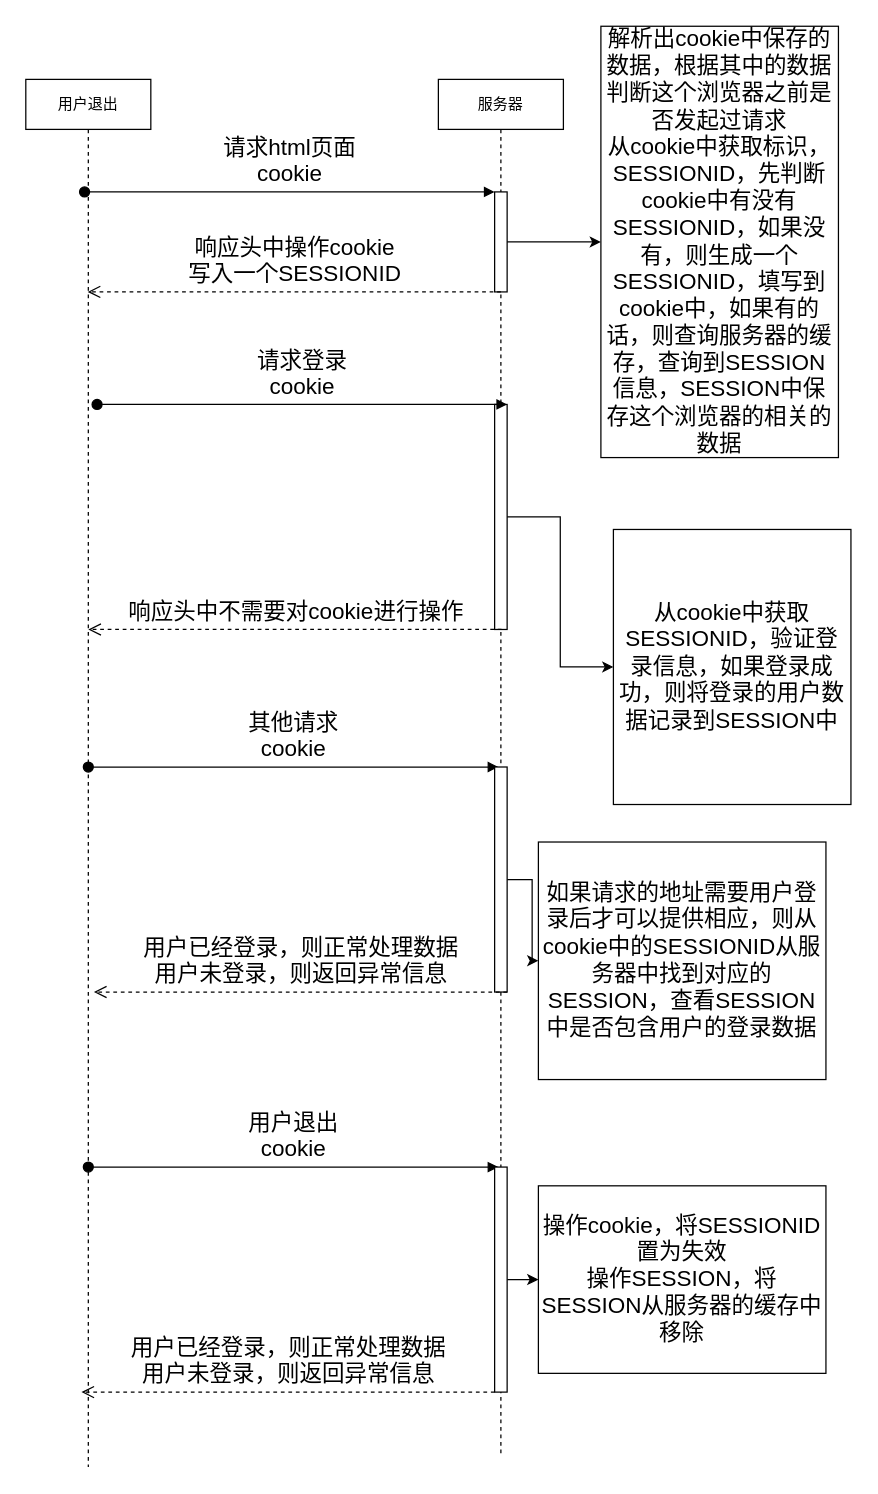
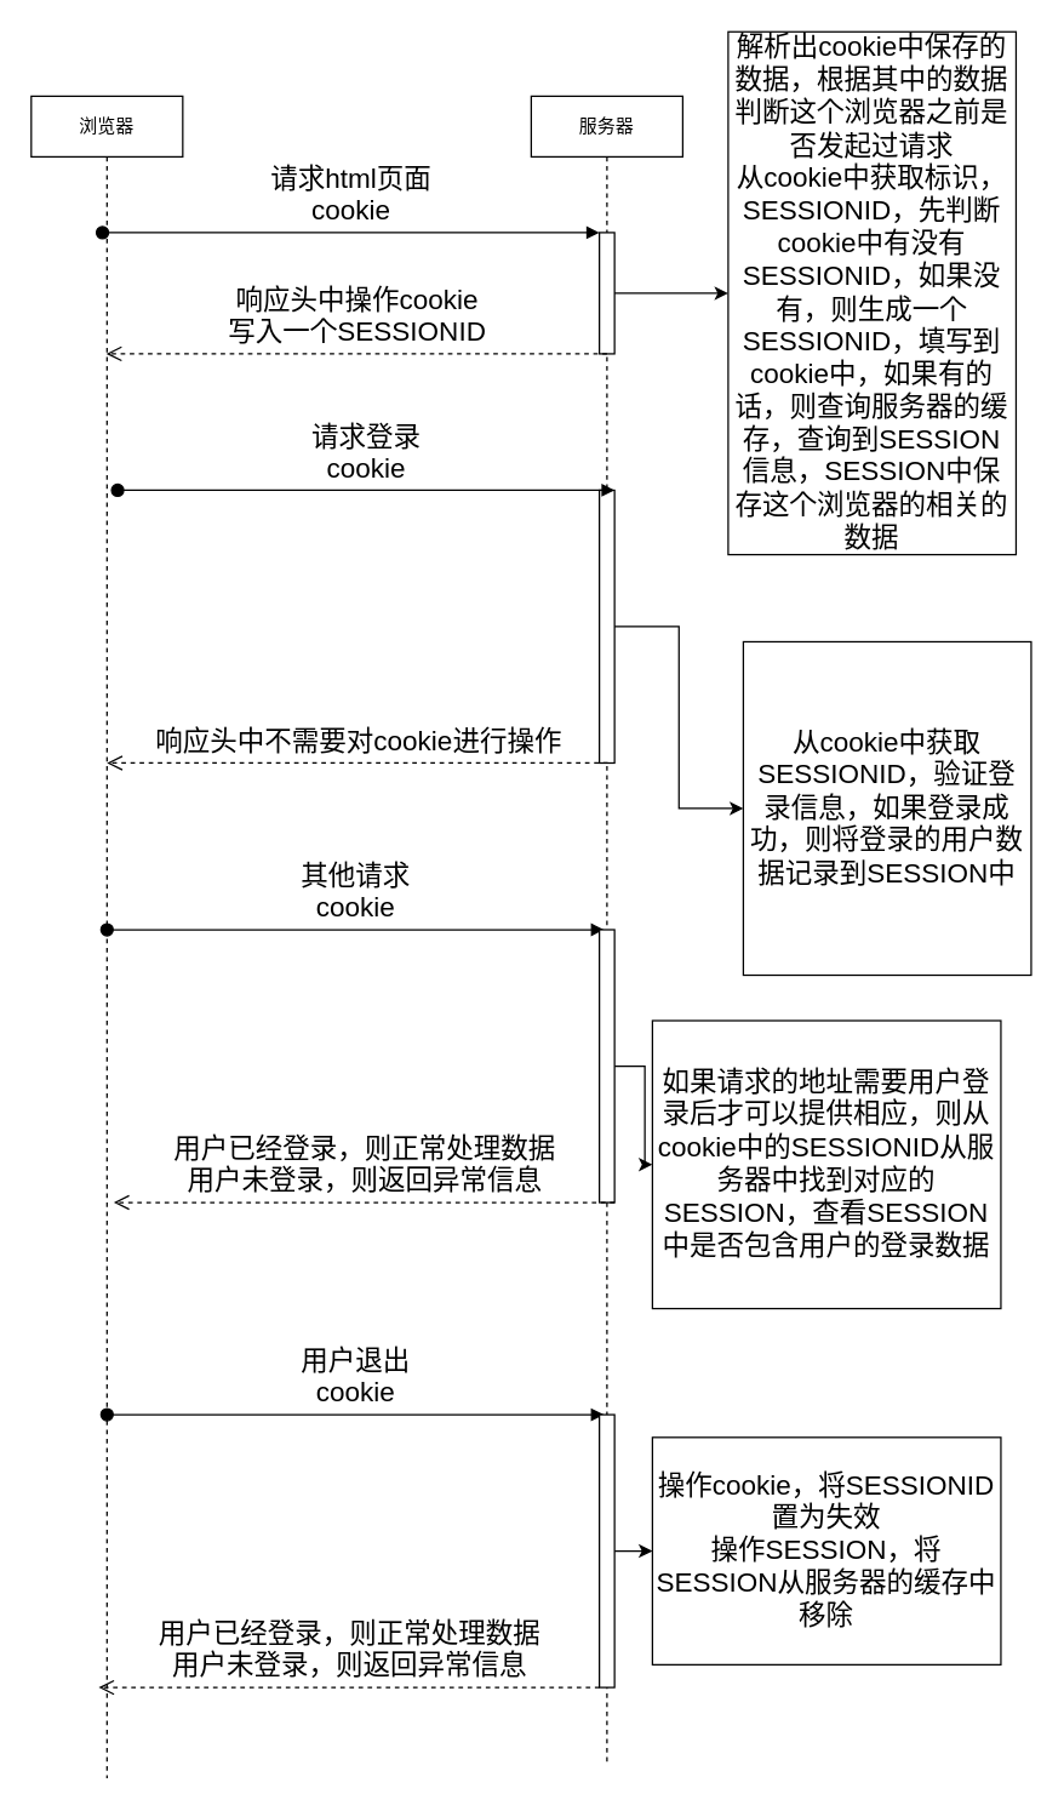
  <mxCell id="0" />
  <mxCell id="1" parent="0" />
- <mxCell id="2" value="用户退出" style="shape=umlLifeline;perimeter=lifelinePerimeter;whiteSpace=wrap;html=1;container=1;collapsible=0;recursiveResize=0;outlineConnect=0;" vertex="1" parent="1"><mxGeometry x="20" y="63" width="100" height="1110" as="geometry" /></mxCell>
+ <mxCell id="2" value="浏览器" style="shape=umlLifeline;perimeter=lifelinePerimeter;whiteSpace=wrap;html=1;container=1;collapsible=0;recursiveResize=0;outlineConnect=0;" vertex="1" parent="1"><mxGeometry x="20" y="63" width="100" height="1110" as="geometry" /></mxCell>
  <mxCell id="3" value="服务器" style="shape=umlLifeline;perimeter=lifelinePerimeter;whiteSpace=wrap;html=1;container=1;collapsible=0;recursiveResize=0;outlineConnect=0;" vertex="1" parent="1"><mxGeometry x="350" y="63" width="100" height="1100" as="geometry" /></mxCell>
  <mxCell id="4" value="" style="html=1;points=[];perimeter=orthogonalPerimeter;" vertex="1" parent="3"><mxGeometry x="45" y="90" width="10" height="80" as="geometry" /></mxCell>
  <mxCell id="5" value="" style="html=1;points=[];perimeter=orthogonalPerimeter;" vertex="1" parent="3"><mxGeometry x="45" y="260" width="10" height="180" as="geometry" /></mxCell>
  <mxCell id="6" value="&lt;font style=&quot;font-size: 18px&quot;&gt;用户退出&lt;br&gt;cookie&lt;br&gt;&lt;/font&gt;" style="html=1;verticalAlign=bottom;startArrow=oval;endArrow=block;startSize=8;" edge="1" parent="3"><mxGeometry relative="1" as="geometry"><mxPoint x="-280" y="870" as="sourcePoint" /><mxPoint x="48" y="870" as="targetPoint" /></mxGeometry></mxCell>
  <mxCell id="7" value="" style="edgeStyle=orthogonalEdgeStyle;rounded=0;orthogonalLoop=1;jettySize=auto;html=1;" edge="1" parent="3" source="8" target="9"><mxGeometry relative="1" as="geometry" /></mxCell>
  <mxCell id="8" value="" style="html=1;points=[];perimeter=orthogonalPerimeter;" vertex="1" parent="3"><mxGeometry x="45" y="870" width="10" height="180" as="geometry" /></mxCell>
  <mxCell id="9" value="&lt;font style=&quot;font-size: 18px&quot;&gt;操作cookie，将SESSIONID置为失效&lt;br&gt;操作SESSION，将SESSION从服务器的缓存中移除&lt;/font&gt;" style="whiteSpace=wrap;html=1;" vertex="1" parent="3"><mxGeometry x="80" y="885" width="230" height="150" as="geometry" /></mxCell>
  <mxCell id="10" value="&lt;font style=&quot;font-size: 18px&quot;&gt;请求html页面&lt;br&gt;cookie&lt;br&gt;&lt;/font&gt;" style="html=1;verticalAlign=bottom;startArrow=oval;endArrow=block;startSize=8;" edge="1" target="4" parent="1"><mxGeometry relative="1" as="geometry"><mxPoint x="67" y="153" as="sourcePoint" /></mxGeometry></mxCell>
  <mxCell id="11" value="&lt;span style=&quot;font-size: 18px&quot;&gt;响应头中操作cookie&lt;br&gt;写入一个SESSIONID&lt;br&gt;&lt;/span&gt;" style="html=1;verticalAlign=bottom;endArrow=open;dashed=1;endSize=8;" edge="1" parent="1" target="2"><mxGeometry relative="1" as="geometry"><mxPoint x="400" y="233" as="sourcePoint" /><mxPoint x="320" y="233" as="targetPoint" /></mxGeometry></mxCell>
  <mxCell id="12" value="&lt;font style=&quot;font-size: 18px&quot;&gt;解析出cookie中保存的数据，根据其中的数据判断这个浏览器之前是否发起过请求&lt;br&gt;从cookie中获取标识，SESSIONID，先判断cookie中有没有SESSIONID，如果没有，则生成一个SESSIONID，填写到cookie中，如果有的话，则查询服务器的缓存，查询到SESSION信息，SESSION中保存这个浏览器的相关的数据&lt;br&gt;&lt;/font&gt;" style="whiteSpace=wrap;html=1;" vertex="1" parent="1"><mxGeometry x="480" y="20.5" width="190" height="345" as="geometry" /></mxCell>
  <mxCell id="13" value="" style="edgeStyle=orthogonalEdgeStyle;rounded=0;orthogonalLoop=1;jettySize=auto;html=1;" edge="1" parent="1" source="4" target="12"><mxGeometry relative="1" as="geometry" /></mxCell>
  <mxCell id="14" value="&lt;font style=&quot;font-size: 18px&quot;&gt;请求登录&lt;br&gt;cookie&lt;br&gt;&lt;/font&gt;" style="html=1;verticalAlign=bottom;startArrow=oval;endArrow=block;startSize=8;" edge="1" parent="1"><mxGeometry relative="1" as="geometry"><mxPoint x="77" y="323" as="sourcePoint" /><mxPoint x="405" y="323" as="targetPoint" /></mxGeometry></mxCell>
  <mxCell id="15" value="&lt;font style=&quot;font-size: 18px&quot;&gt;从cookie中获取SESSIONID，验证登录信息，如果登录成功，则将登录的用户数据记录到SESSION中&lt;/font&gt;" style="whiteSpace=wrap;html=1;" vertex="1" parent="1"><mxGeometry x="490" y="423" width="190" height="220" as="geometry" /></mxCell>
  <mxCell id="16" value="" style="edgeStyle=orthogonalEdgeStyle;rounded=0;orthogonalLoop=1;jettySize=auto;html=1;" edge="1" parent="1" source="5" target="15"><mxGeometry relative="1" as="geometry" /></mxCell>
  <mxCell id="17" value="&lt;span style=&quot;font-size: 18px&quot;&gt;响应头中不需要对cookie进行操作&lt;br&gt;&lt;/span&gt;" style="html=1;verticalAlign=bottom;endArrow=open;dashed=1;endSize=8;" edge="1" parent="1"><mxGeometry relative="1" as="geometry"><mxPoint x="400.5" y="503" as="sourcePoint" /><mxPoint x="70" y="503" as="targetPoint" /></mxGeometry></mxCell>
  <mxCell id="18" value="&lt;font style=&quot;font-size: 18px&quot;&gt;其他请求&lt;br&gt;cookie&lt;br&gt;&lt;/font&gt;" style="html=1;verticalAlign=bottom;startArrow=oval;endArrow=block;startSize=8;" edge="1" parent="1"><mxGeometry relative="1" as="geometry"><mxPoint x="70" y="613" as="sourcePoint" /><mxPoint x="398" y="613" as="targetPoint" /></mxGeometry></mxCell>
  <mxCell id="19" value="" style="edgeStyle=orthogonalEdgeStyle;rounded=0;orthogonalLoop=1;jettySize=auto;html=1;" edge="1" parent="1" source="20" target="21"><mxGeometry relative="1" as="geometry" /></mxCell>
  <mxCell id="20" value="" style="html=1;points=[];perimeter=orthogonalPerimeter;" vertex="1" parent="1"><mxGeometry x="395" y="613" width="10" height="180" as="geometry" /></mxCell>
  <mxCell id="21" value="&lt;font style=&quot;font-size: 18px&quot;&gt;如果请求的地址需要用户登录后才可以提供相应，则从cookie中的SESSIONID从服务器中找到对应的SESSION，查看SESSION中是否包含用户的登录数据&lt;/font&gt;" style="whiteSpace=wrap;html=1;" vertex="1" parent="1"><mxGeometry x="430" y="673" width="230" height="190" as="geometry" /></mxCell>
  <mxCell id="22" value="&lt;span style=&quot;font-size: 18px&quot;&gt;用户已经登录，则正常处理数据&lt;br&gt;用户未登录，则返回异常信息&lt;br&gt;&lt;/span&gt;" style="html=1;verticalAlign=bottom;endArrow=open;dashed=1;endSize=8;" edge="1" parent="1"><mxGeometry relative="1" as="geometry"><mxPoint x="405" y="793" as="sourcePoint" /><mxPoint x="74.5" y="793" as="targetPoint" /></mxGeometry></mxCell>
  <mxCell id="23" value="&lt;span style=&quot;font-size: 18px&quot;&gt;用户已经登录，则正常处理数据&lt;br&gt;用户未登录，则返回异常信息&lt;br&gt;&lt;/span&gt;" style="html=1;verticalAlign=bottom;endArrow=open;dashed=1;endSize=8;" edge="1" parent="1"><mxGeometry relative="1" as="geometry"><mxPoint x="395" y="1113" as="sourcePoint" /><mxPoint x="64.5" y="1113" as="targetPoint" /></mxGeometry></mxCell>
